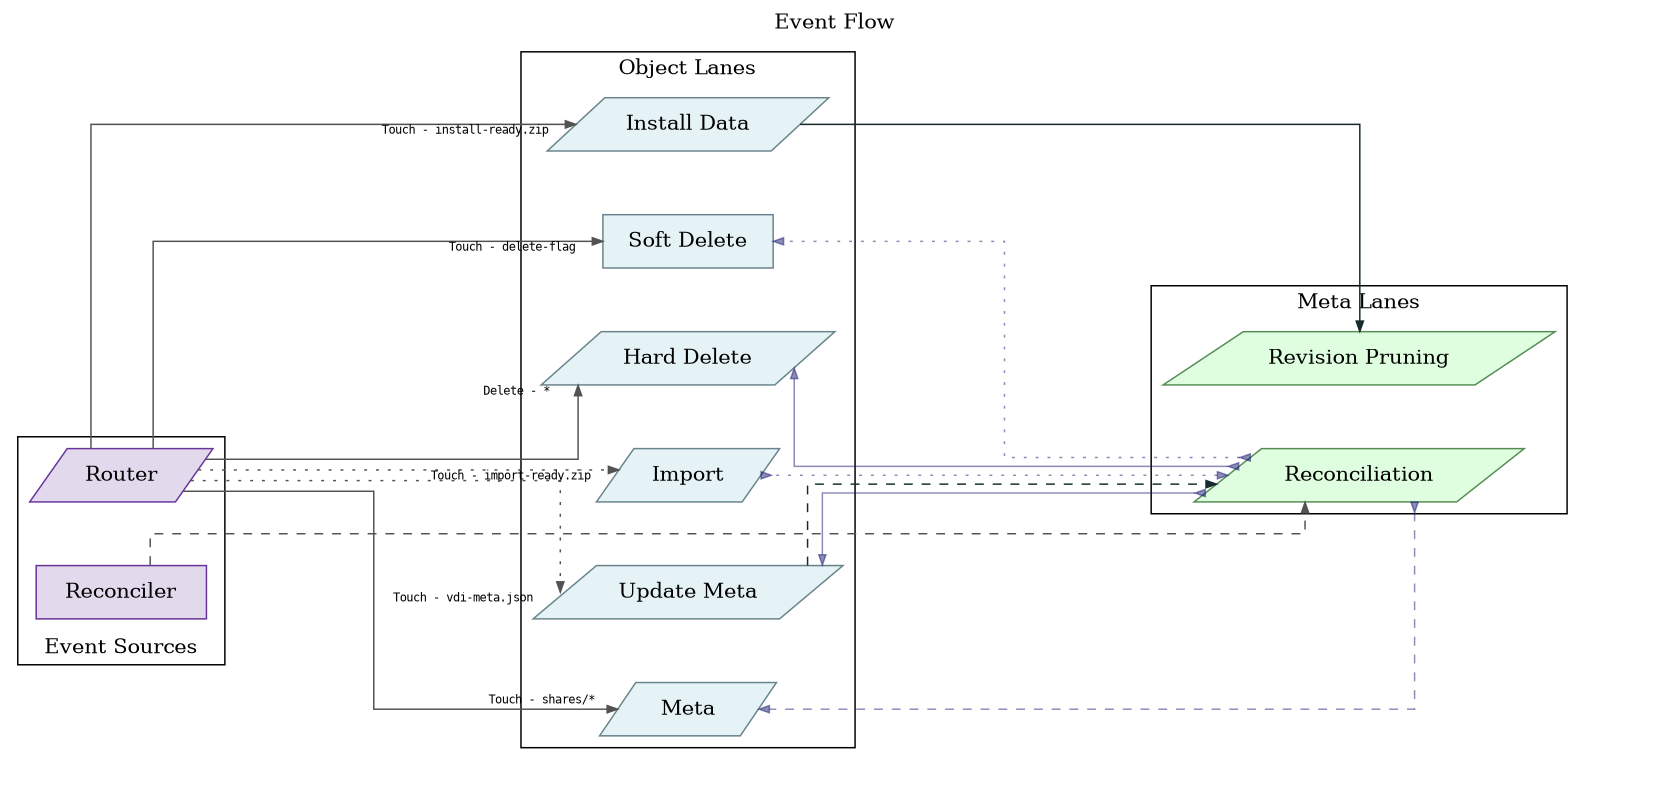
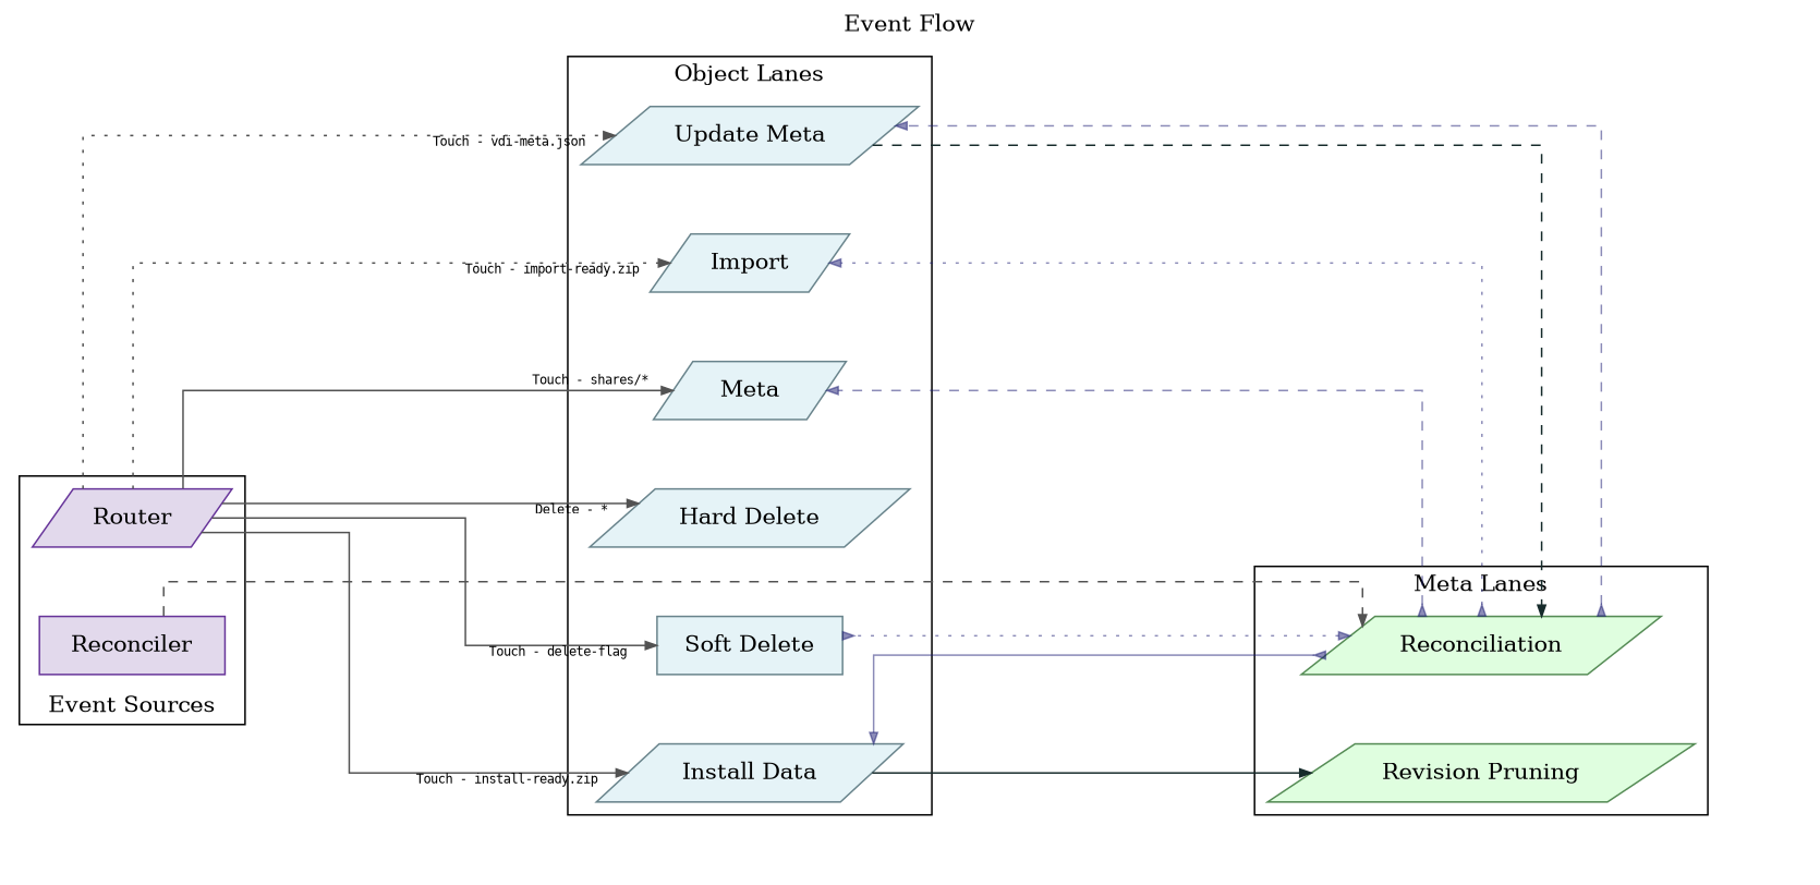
  digraph {
    label="Event Flow"
    labelloc=t
    newrank=true
    nodesep=0.6
    rankdir=LR
    ranksep=3
    splines=ortho
    node [color=lightblue4 fillcolor="#add8e64F" shape=parallelogram style=filled]
    edge [arrowsize=0.7 color=gray32 fontname=monospace fontsize=8 style=solid]
    n1 [color=rebeccapurple fillcolor="#6633992F" label=Router width=1.6]
    n2 [label="Hard Delete" width=1.6]
    n3 [label=Import width=1.6]
    n4 [label="Install Data" width=1.6]
    n5 [label=Meta width=1.6]
    n6 [label="Soft Delete" shape=box width=1.6]
    n7 [label="Update Meta" width=1.6]
    n8 [color=rebeccapurple fillcolor="#6633992F" label=Reconciler shape=box width=1.6]
    n9 [color=palegreen4 fillcolor="#98fb984F" label=Reconciliation width=1.6]
    n10 [color=palegreen4 fillcolor="#98fb984F" label="Revision Pruning" width=1.6]
    subgraph sub_1 {
      n1
      n2
      n3
      n4
      n5
      n6
      n7
      n8
      n9
    }
    subgraph cluster_2 {
      label="Meta Lanes"
      rank=same
      n9
      n10
    }
    subgraph sub_3 {
      n3
      n4
      n5
      n6
      n7
      n9
      n10
    }
    subgraph sub_4 {
      n4
      n7
      n9
      n10
    }
    subgraph cluster_5 {
      label="Object Lanes"
      rank=same
      n2
      n3
      n4
      n5
      n6
      n7
    }
    subgraph cluster_6 {
      label="Event Sources"
      labelloc=b
      rank=same
      n1
      n8
    }
    n1 -> n2 [headlabel="Delete - *    "]
    n1 -> n3 [headlabel="Touch - import-ready.zip    " style=dotted]
    n1 -> n4 [headlabel="Touch - install-ready.zip    "]
    n1 -> n5 [headlabel="Touch - shares/*                   " labelangle=-35]
    n1 -> n6 [headlabel="Touch - delete-flag    "]
    n1 -> n7 [headlabel="Touch - vdi-meta.json    " style=dotted]
    n1 -> n8 [style=invis arrowsize="" color="" fontname="" fontsize=""]
    n4 -> n10 [color="#162b2b" fontcolor="#162b2b" fontname="" fontsize=""]
    n7 -> n9 [color="#162b2b" fontcolor="#162b2b" style=dashed fontname="" fontsize=""]
    n8 -> n9 [style=dashed]
    n9 -> n3 [arrowtail=inv color="#1919707F" dir=both style=dotted]
-   n9 -> n2 [arrowtail=inv color="#1919707F" dir=both]
+   n9 -> n4 [arrowtail=inv color="#1919707F" dir=both]
    n9 -> n5 [arrowtail=inv color="#1919707F" dir=both style=dashed]
    n9 -> n6 [arrowtail=inv color="#1919707F" dir=both style=dotted]
-   n9 -> n7 [arrowtail=inv color="#1919707F" dir=both]
+   n9 -> n7 [arrowtail=inv color="#1919707F" dir=both style=dashed]
    n9 -> n10 [style=invis arrowsize="" color="" fontname="" fontsize=""]
  }
